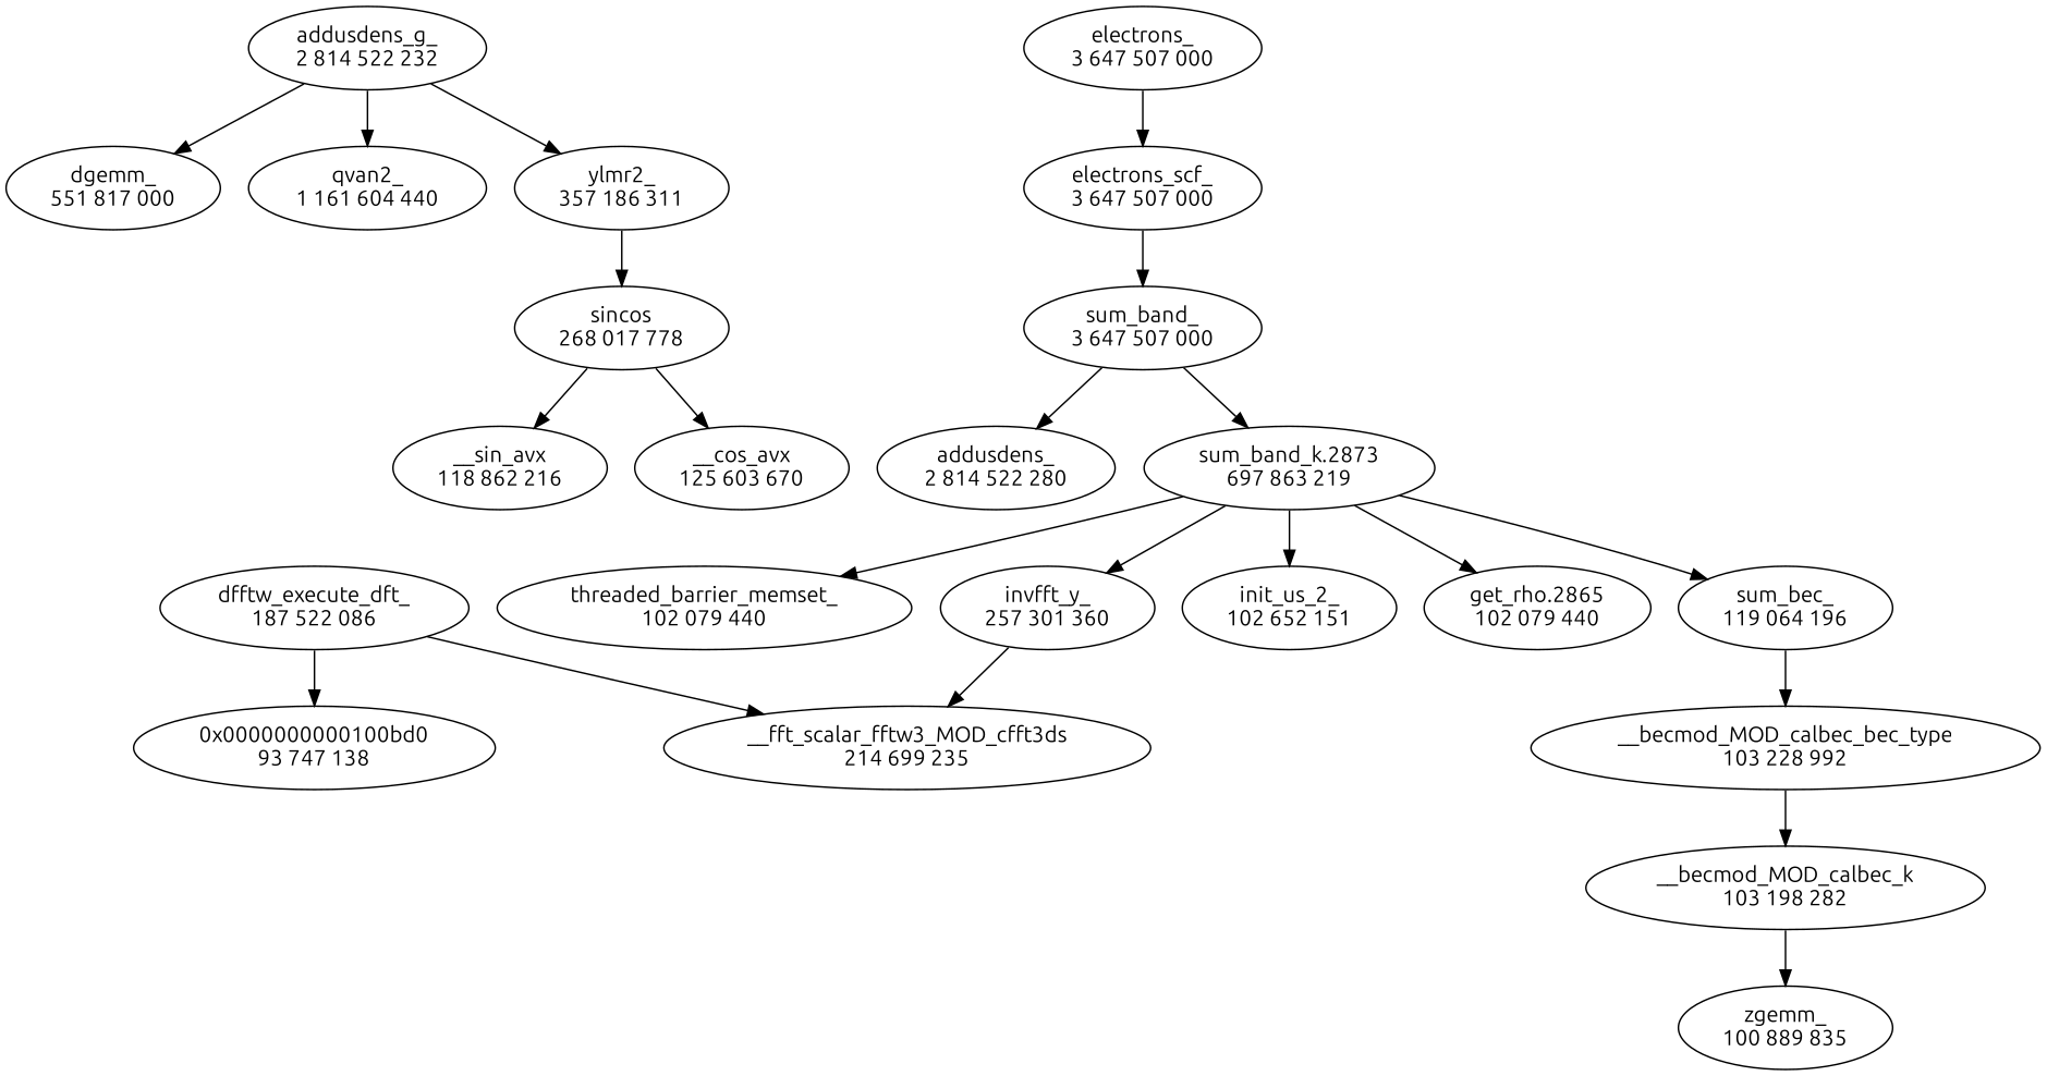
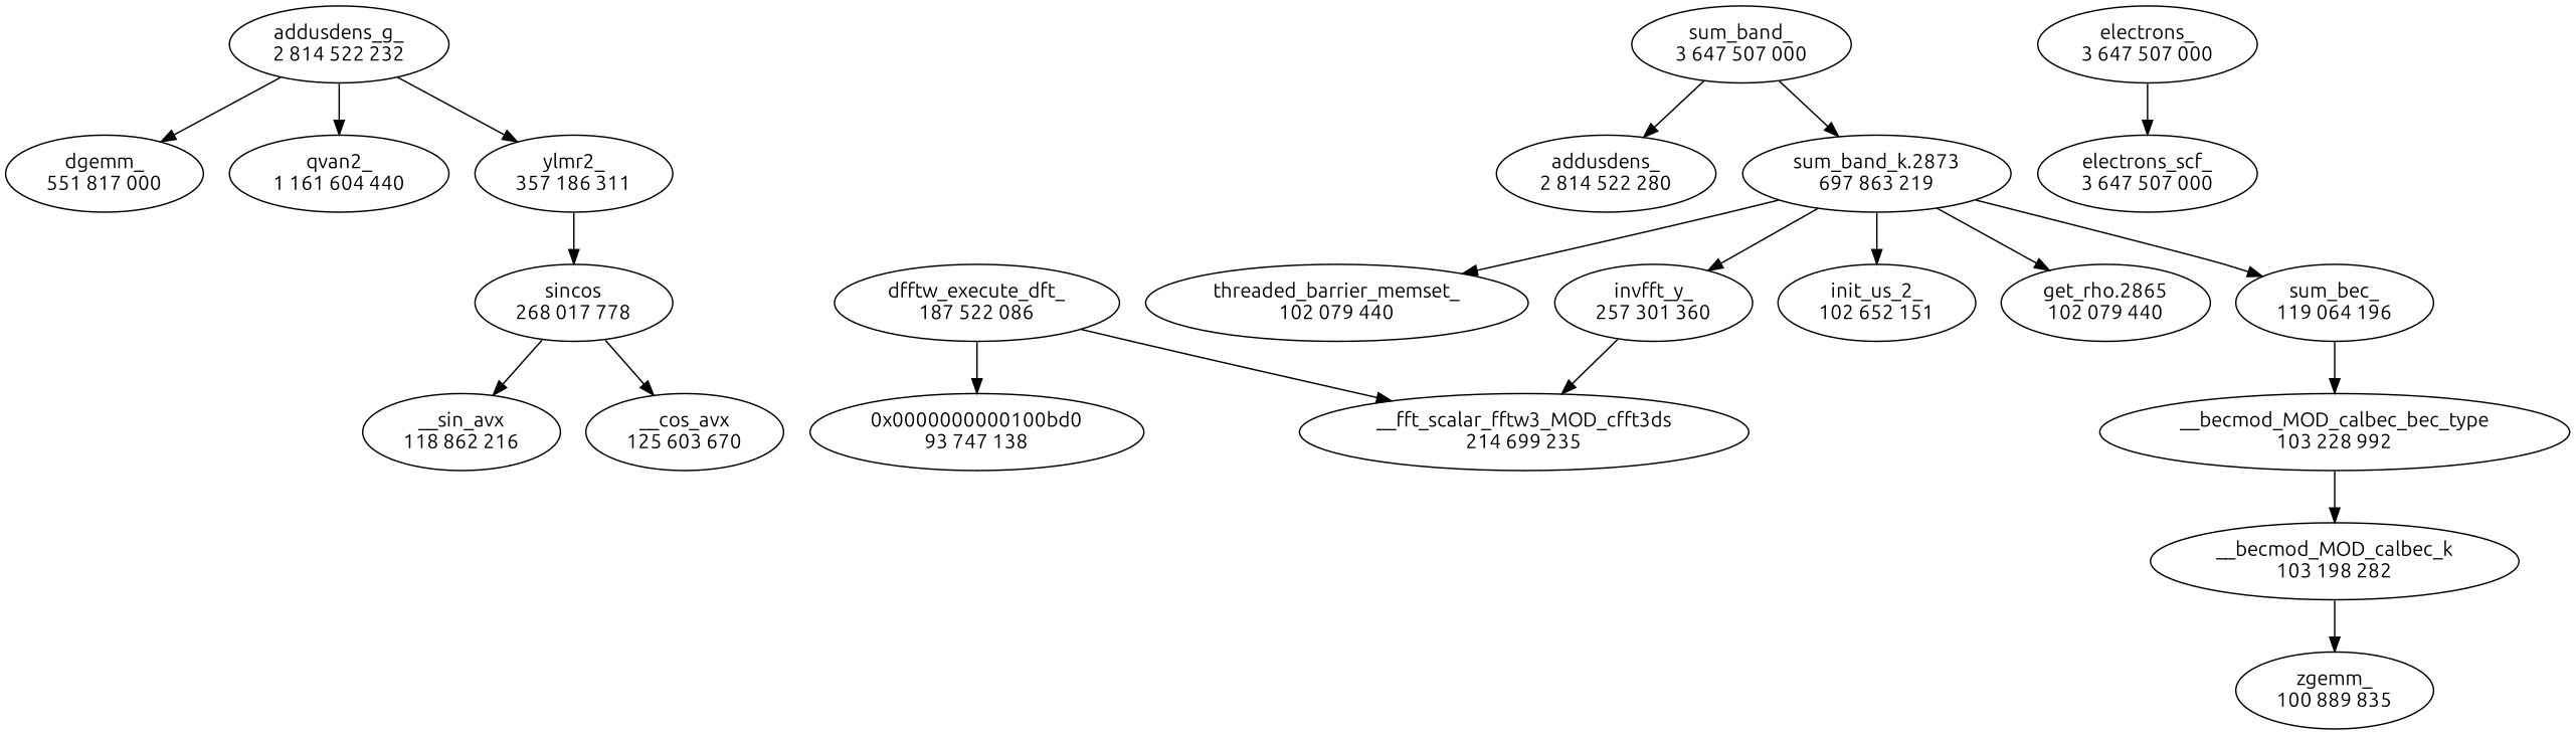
  digraph {
    fontname=Ubuntu
    node [fontname=Ubuntu]
    edge [fontname=Ubuntu weight=2]
    n1 [label="__sin_avx\n118 862 216"]
    n2 [label="sincos\n268 017 778"]
    n3 [label="__cos_avx\n125 603 670"]
    n4 [label="dfftw_execute_dft_\n187 522 086"]
    n5 [label="0x0000000000100bd0\n93 747 138"]
    n6 [label="__fft_scalar_fftw3_MOD_cfft3ds\n214 699 235"]
    n7 [label="dgemm_\n551 817 000"]
    n8 [label="zgemm_\n100 889 835"]
    n9 [label="threaded_barrier_memset_\n102 079 440"]
    n10 [label="qvan2_\n1 161 604 440"]
    n11 [label="invfft_y_\n257 301 360"]
    n12 [label="ylmr2_\n357 186 311"]
    n13 [label="init_us_2_\n102 652 151"]
    n14 [label="addusdens_\n2 814 522 280"]
    n15 [label="addusdens_g_\n2 814 522 232"]
    n16 [label="__becmod_MOD_calbec_bec_type\n103 228 992"]
    n17 [label="__becmod_MOD_calbec_k\n103 198 282"]
    n18 [label="electrons_scf_\n3 647 507 000"]
    n19 [label="sum_band_\n3 647 507 000"]
    n20 [label="sum_band_k.2873\n697 863 219"]
    n21 [label="get_rho.2865\n102 079 440"]
    n22 [label="sum_bec_\n119 064 196"]
    n23 [label="electrons_\n3 647 507 000"]
    n2 -> n1
    n2 -> n3
    n4 -> n5
    n4 -> n6
    n11 -> n6
    n12 -> n2
    n15 -> n7 [weight=3]
    n15 -> n10 [weight=3]
    n15 -> n12
    n16 -> n17
    n17 -> n8
-   n18 -> n19 [weight=3]
    n19 -> n14 [weight=3]
    n19 -> n20 [weight=3]
    n20 -> n9
    n20 -> n11
    n20 -> n13
    n20 -> n21
    n20 -> n22
    n22 -> n16
    n23 -> n18 [weight=3]
  }
